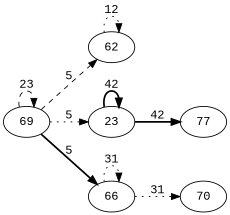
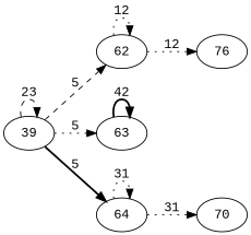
  digraph {
    fontname="Liberation Mono"
    rankdir=LR
    node [fontname="Liberation Mono"]
    edge [fontname="Liberation Mono" style=dotted]
-   39 [label=69]
+   39
    62
-   63 [label=23]
-   64 [label=66]
-   77
+   63
+   64
+   76
    n7 [label=70]
    39 -> 39 [label=23 style=dashed]
    39 -> 62 [label=5 style=dashed]
    39 -> 63 [label=5]
    39 -> 64 [label=5 style=bold]
    62 -> 62 [label=12]
+   62 -> 76 [label=12]
    63 -> 63 [label=42 style=bold]
-   63 -> 77 [label=42 style=bold]
    64 -> 64 [label=31]
    64 -> n7 [label=31]
  }
